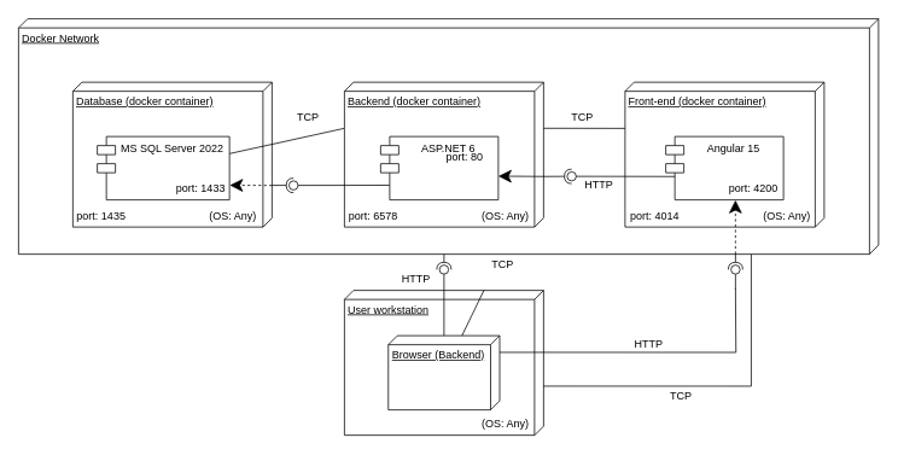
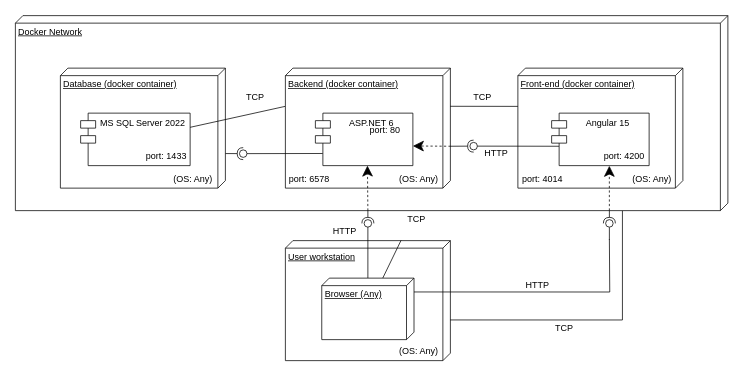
  <mxCell id="0" />
  <mxCell id="1" parent="0" />
  <mxCell id="2" value="Docker Network" style="verticalAlign=top;align=left;spacingTop=8;spacingLeft=2;spacingRight=12;shape=cube;size=10;direction=south;fontStyle=4;html=1;" parent="1" vertex="1"><mxGeometry x="20" y="20" width="950" height="260" as="geometry" /></mxCell>
  <mxCell id="3" value="Database (docker container)" style="verticalAlign=top;align=left;spacingTop=8;spacingLeft=2;spacingRight=12;shape=cube;size=10;direction=south;fontStyle=4;html=1;" parent="1" vertex="1"><mxGeometry x="80" y="90" width="220" height="160" as="geometry" /></mxCell>
  <mxCell id="4" value="MS SQL Server 2022" style="shape=module;align=left;spacingLeft=20;align=center;verticalAlign=top;" parent="1" vertex="1"><mxGeometry x="107" y="150" width="146" height="70" as="geometry" /></mxCell>
  <mxCell id="5" value="Backend (docker container)" style="verticalAlign=top;align=left;spacingTop=8;spacingLeft=2;spacingRight=12;shape=cube;size=10;direction=south;fontStyle=4;html=1;" parent="1" vertex="1"><mxGeometry x="380" y="90" width="220" height="160" as="geometry" /></mxCell>
  <mxCell id="6" value="ASP.NET 6" style="shape=module;align=left;spacingLeft=20;align=center;verticalAlign=top;" parent="1" vertex="1"><mxGeometry x="420" y="150" width="130" height="70" as="geometry" /></mxCell>
  <mxCell id="7" value="Front-end (docker container)" style="verticalAlign=top;align=left;spacingTop=8;spacingLeft=2;spacingRight=12;shape=cube;size=10;direction=south;fontStyle=4;html=1;" parent="1" vertex="1"><mxGeometry x="690" y="90" width="220" height="160" as="geometry" /></mxCell>
  <mxCell id="8" value="Angular 15" style="shape=module;align=left;spacingLeft=20;align=center;verticalAlign=top;" parent="1" vertex="1"><mxGeometry x="735" y="150" width="130" height="70" as="geometry" /></mxCell>
  <mxCell id="9" value="User workstation" style="verticalAlign=top;align=left;spacingTop=8;spacingLeft=2;spacingRight=12;shape=cube;size=10;direction=south;fontStyle=4;html=1;" parent="1" vertex="1"><mxGeometry x="380" y="320" width="220" height="160" as="geometry" /></mxCell>
- <mxCell id="10" value="port: 1435" style="text;align=center;fontStyle=0;verticalAlign=middle;spacingLeft=3;spacingRight=3;strokeColor=none;rotatable=0;points=[[0,0.5],[1,0.5]];portConstraint=eastwest;" parent="1" vertex="1"><mxGeometry x="80" y="224" width="63" height="26" as="geometry" /></mxCell>
  <mxCell id="11" value="port: 6578" style="text;align=center;fontStyle=0;verticalAlign=middle;spacingLeft=3;spacingRight=3;strokeColor=none;rotatable=0;points=[[0,0.5],[1,0.5]];portConstraint=eastwest;" parent="1" vertex="1"><mxGeometry x="380" y="224" width="64" height="26" as="geometry" /></mxCell>
  <mxCell id="12" value="port: 4014" style="text;align=center;fontStyle=0;verticalAlign=middle;spacingLeft=3;spacingRight=3;strokeColor=none;rotatable=0;points=[[0,0.5],[1,0.5]];portConstraint=eastwest;" parent="1" vertex="1"><mxGeometry x="690" y="224" width="66" height="26" as="geometry" /></mxCell>
  <mxCell id="13" value="port: 1433" style="text;align=center;fontStyle=0;verticalAlign=middle;spacingLeft=3;spacingRight=3;strokeColor=none;rotatable=0;points=[[0,0.5],[1,0.5]];portConstraint=eastwest;" parent="1" vertex="1"><mxGeometry x="190" y="194" width="63" height="26" as="geometry" /></mxCell>
  <mxCell id="14" value="port: 80" style="text;align=center;fontStyle=0;verticalAlign=middle;spacingLeft=3;spacingRight=3;strokeColor=none;rotatable=0;points=[[0,0.5],[1,0.5]];portConstraint=eastwest;" parent="1" vertex="1"><mxGeometry x="486" y="159" width="54" height="26" as="geometry" /></mxCell>
  <mxCell id="15" value="port: 4200" style="text;align=center;fontStyle=0;verticalAlign=middle;spacingLeft=3;spacingRight=3;strokeColor=none;rotatable=0;points=[[0,0.5],[1,0.5]];portConstraint=eastwest;" parent="1" vertex="1"><mxGeometry x="799" y="194" width="66" height="26" as="geometry" /></mxCell>
  <mxCell id="16" value="" style="endArrow=none;html=1;rounded=0;entryX=1.001;entryY=0.148;entryDx=0;entryDy=0;entryPerimeter=0;edgeStyle=orthogonalEdgeStyle;exitX=0.661;exitY=0.001;exitDx=0;exitDy=0;exitPerimeter=0;" parent="1" source="9" target="2" edge="1"><mxGeometry relative="1" as="geometry"><mxPoint x="601" y="425" as="sourcePoint" /><mxPoint x="780" y="390" as="targetPoint" /></mxGeometry></mxCell>
  <mxCell id="17" value="TCP" style="text;html=1;strokeColor=none;fillColor=none;align=center;verticalAlign=middle;whiteSpace=wrap;rounded=0;" parent="1" vertex="1"><mxGeometry x="733" y="426" width="38" height="21" as="geometry" /></mxCell>
  <mxCell id="18" value="" style="endArrow=none;html=1;rounded=0;exitX=-0.002;exitY=0.299;exitDx=0;exitDy=0;exitPerimeter=0;" parent="1" source="9" target="21" edge="1"><mxGeometry width="50" height="50" relative="1" as="geometry"><mxPoint x="480" y="280" as="sourcePoint" /><mxPoint x="530" y="230" as="targetPoint" /></mxGeometry></mxCell>
  <mxCell id="19" value="" style="endArrow=none;html=1;rounded=0;exitX=0.318;exitY=0.001;exitDx=0;exitDy=0;exitPerimeter=0;" parent="1" source="5" edge="1"><mxGeometry width="50" height="50" relative="1" as="geometry"><mxPoint x="580" y="170" as="sourcePoint" /><mxPoint x="690" y="141" as="targetPoint" /></mxGeometry></mxCell>
  <mxCell id="20" value="" style="endArrow=none;html=1;rounded=0;exitX=0.319;exitY=1.002;exitDx=0;exitDy=0;exitPerimeter=0;" parent="1" source="5" target="4" edge="1"><mxGeometry width="50" height="50" relative="1" as="geometry"><mxPoint x="360" y="210" as="sourcePoint" /><mxPoint x="660" y="120" as="targetPoint" /></mxGeometry></mxCell>
- <mxCell id="21" value="Browser (Backend)" style="verticalAlign=top;align=left;spacingTop=8;spacingLeft=2;spacingRight=12;shape=cube;size=10;direction=south;fontStyle=4;html=1;whiteSpace=wrap;" parent="1" vertex="1"><mxGeometry x="428.5" y="370" width="123" height="82" as="geometry" /></mxCell>
+ <mxCell id="21" value="Browser (Any)" style="verticalAlign=top;align=left;spacingTop=8;spacingLeft=2;spacingRight=12;shape=cube;size=10;direction=south;fontStyle=4;html=1;whiteSpace=wrap;" parent="1" vertex="1"><mxGeometry x="428.5" y="370" width="123" height="82" as="geometry" /></mxCell>
  <mxCell id="22" value="(OS: Any)" style="text;align=center;fontStyle=0;verticalAlign=middle;spacingLeft=3;spacingRight=3;strokeColor=none;rotatable=0;points=[[0,0.5],[1,0.5]];portConstraint=eastwest;" parent="1" vertex="1"><mxGeometry x="526" y="224" width="64" height="26" as="geometry" /></mxCell>
  <mxCell id="23" value="(OS: Any)" style="text;align=center;fontStyle=0;verticalAlign=middle;spacingLeft=3;spacingRight=3;strokeColor=none;rotatable=0;points=[[0,0.5],[1,0.5]];portConstraint=eastwest;" parent="1" vertex="1"><mxGeometry x="837" y="224" width="64" height="26" as="geometry" /></mxCell>
  <mxCell id="24" value="(OS: Any)" style="text;align=center;fontStyle=0;verticalAlign=middle;spacingLeft=3;spacingRight=3;strokeColor=none;rotatable=0;points=[[0,0.5],[1,0.5]];portConstraint=eastwest;" parent="1" vertex="1"><mxGeometry x="225" y="224" width="64" height="26" as="geometry" /></mxCell>
  <mxCell id="25" value="(OS: Any)" style="text;align=center;fontStyle=0;verticalAlign=middle;spacingLeft=3;spacingRight=3;strokeColor=none;rotatable=0;points=[[0,0.5],[1,0.5]];portConstraint=eastwest;" vertex="1" parent="1"><mxGeometry x="526" y="454" width="64" height="26" as="geometry" /></mxCell>
  <mxCell id="26" value="" style="endArrow=classic;dashed=1;endFill=1;endSize=12;html=1;rounded=0;entryX=0.196;entryY=1.009;entryDx=0;entryDy=0;entryPerimeter=0;" edge="1" parent="1" target="15"><mxGeometry width="160" relative="1" as="geometry"><mxPoint x="812" y="280" as="sourcePoint" /><mxPoint x="790" y="220" as="targetPoint" /></mxGeometry></mxCell>
  <mxCell id="27" value="" style="rounded=0;orthogonalLoop=1;jettySize=auto;html=1;endArrow=none;endFill=0;sketch=0;sourcePerimeterSpacing=0;targetPerimeterSpacing=0;exitX=0.225;exitY=0;exitDx=0;exitDy=0;exitPerimeter=0;edgeStyle=orthogonalEdgeStyle;" edge="1" parent="1" source="21"><mxGeometry relative="1" as="geometry"><mxPoint x="552" y="388" as="sourcePoint" /><mxPoint x="812" y="318" as="targetPoint" /></mxGeometry></mxCell>
  <mxCell id="28" value="" style="rounded=0;orthogonalLoop=1;jettySize=auto;html=1;endArrow=none;endFill=0;sketch=0;sourcePerimeterSpacing=0;targetPerimeterSpacing=0;" edge="1" target="30" parent="1"><mxGeometry relative="1" as="geometry"><mxPoint x="812" y="319" as="sourcePoint" /></mxGeometry></mxCell>
  <mxCell id="29" value="" style="rounded=0;orthogonalLoop=1;jettySize=auto;html=1;endArrow=halfCircle;endFill=0;entryX=0.5;entryY=0.5;endSize=6;strokeWidth=1;sketch=0;entryDx=0;entryDy=0;" edge="1" target="30" parent="1"><mxGeometry relative="1" as="geometry"><mxPoint x="812" y="280" as="sourcePoint" /></mxGeometry></mxCell>
  <mxCell id="30" value="" style="ellipse;whiteSpace=wrap;html=1;align=center;aspect=fixed;resizable=0;points=[];outlineConnect=0;sketch=0;flipV=1;" vertex="1" parent="1"><mxGeometry x="807" y="292" width="10" height="10" as="geometry" /></mxCell>
  <mxCell id="31" value="HTTP" style="text;html=1;strokeColor=none;fillColor=none;align=center;verticalAlign=middle;whiteSpace=wrap;rounded=0;" vertex="1" parent="1"><mxGeometry x="696" y="369" width="41" height="20" as="geometry" /></mxCell>
  <mxCell id="32" value="TCP" style="text;html=1;strokeColor=none;fillColor=none;align=center;verticalAlign=middle;whiteSpace=wrap;rounded=0;" vertex="1" parent="1"><mxGeometry x="534" y="280" width="42" height="24" as="geometry" /></mxCell>
  <mxCell id="33" value="" style="rounded=0;orthogonalLoop=1;jettySize=auto;html=1;endArrow=halfCircle;endFill=0;entryX=0.5;entryY=0.5;endSize=6;strokeWidth=1;sketch=0;entryDx=0;entryDy=0;" edge="1" parent="1" target="34"><mxGeometry relative="1" as="geometry"><mxPoint x="490" y="280" as="sourcePoint" /></mxGeometry></mxCell>
  <mxCell id="34" value="" style="ellipse;whiteSpace=wrap;html=1;align=center;aspect=fixed;resizable=0;points=[];outlineConnect=0;sketch=0;flipV=1;" vertex="1" parent="1"><mxGeometry x="485" y="292" width="10" height="10" as="geometry" /></mxCell>
  <mxCell id="35" value="" style="endArrow=none;html=1;rounded=0;exitX=-0.002;exitY=0.5;exitDx=0;exitDy=0;exitPerimeter=0;" edge="1" parent="1" source="21" target="34"><mxGeometry width="50" height="50" relative="1" as="geometry"><mxPoint x="490" y="367" as="sourcePoint" /><mxPoint x="489.9" y="311" as="targetPoint" /></mxGeometry></mxCell>
+ <mxCell id="36" value="" style="endArrow=classic;dashed=1;endFill=1;endSize=12;html=1;rounded=0;exitX=0;exitY=0;exitDx=260;exitDy=480;exitPerimeter=0;entryX=0.534;entryY=0.999;entryDx=0;entryDy=0;entryPerimeter=0;" edge="1" parent="1" source="2" target="6"><mxGeometry width="160" relative="1" as="geometry"><mxPoint x="489.66" y="272" as="sourcePoint" /><mxPoint x="490" y="223" as="targetPoint" /></mxGeometry></mxCell>
  <mxCell id="37" value="HTTP" style="text;html=1;strokeColor=none;fillColor=none;align=center;verticalAlign=middle;whiteSpace=wrap;rounded=0;" vertex="1" parent="1"><mxGeometry x="439" y="297" width="41" height="20" as="geometry" /></mxCell>
  <mxCell id="38" value="TCP" style="text;html=1;strokeColor=none;fillColor=none;align=center;verticalAlign=middle;whiteSpace=wrap;rounded=0;" vertex="1" parent="1"><mxGeometry x="622" y="117" width="42" height="24" as="geometry" /></mxCell>
  <mxCell id="39" value="" style="rounded=0;orthogonalLoop=1;jettySize=auto;html=1;endArrow=halfCircle;endFill=0;entryX=0.5;entryY=0.5;endSize=6;strokeWidth=1;sketch=0;entryDx=0;entryDy=0;exitX=0.651;exitY=-0.001;exitDx=0;exitDy=0;exitPerimeter=0;" edge="1" parent="1" target="40" source="5"><mxGeometry relative="1" as="geometry"><mxPoint x="631" y="177" as="sourcePoint" /></mxGeometry></mxCell>
  <mxCell id="40" value="" style="ellipse;whiteSpace=wrap;html=1;align=center;aspect=fixed;resizable=0;points=[];outlineConnect=0;sketch=0;flipV=1;" vertex="1" parent="1"><mxGeometry x="626" y="189" width="10" height="10" as="geometry" /></mxCell>
  <mxCell id="41" value="" style="endArrow=none;html=1;rounded=0;entryX=0.076;entryY=0.631;entryDx=0;entryDy=0;entryPerimeter=0;" edge="1" parent="1" source="40" target="8"><mxGeometry width="50" height="50" relative="1" as="geometry"><mxPoint x="640" y="194" as="sourcePoint" /><mxPoint x="730" y="194" as="targetPoint" /></mxGeometry></mxCell>
- <mxCell id="42" value="" style="endArrow=classic;dashed=0;endFill=1;endSize=12;html=1;rounded=0;exitX=0.651;exitY=-0.002;exitDx=0;exitDy=0;exitPerimeter=0;entryX=1;entryY=0.626;entryDx=0;entryDy=0;entryPerimeter=0;" edge="1" parent="1" source="5" target="6"><mxGeometry width="160" relative="1" as="geometry"><mxPoint x="573" y="215" as="sourcePoint" /><mxPoint x="572" y="155" as="targetPoint" /></mxGeometry></mxCell>
+ <mxCell id="42" value="" style="endArrow=classic;dashed=1;endFill=1;endSize=12;html=1;rounded=0;exitX=0.651;exitY=-0.002;exitDx=0;exitDy=0;exitPerimeter=0;entryX=1;entryY=0.626;entryDx=0;entryDy=0;entryPerimeter=0;" edge="1" parent="1" source="5" target="6"><mxGeometry width="160" relative="1" as="geometry"><mxPoint x="573" y="215" as="sourcePoint" /><mxPoint x="572" y="155" as="targetPoint" /></mxGeometry></mxCell>
  <mxCell id="43" value="HTTP" style="text;html=1;strokeColor=none;fillColor=none;align=center;verticalAlign=middle;whiteSpace=wrap;rounded=0;" vertex="1" parent="1"><mxGeometry x="641" y="194" width="41" height="20" as="geometry" /></mxCell>
  <mxCell id="44" value="" style="rounded=0;orthogonalLoop=1;jettySize=auto;html=1;endArrow=halfCircle;endFill=0;entryX=0.5;entryY=0.5;endSize=6;strokeWidth=1;sketch=0;entryDx=0;entryDy=0;exitX=0.712;exitY=-0.001;exitDx=0;exitDy=0;exitPerimeter=0;" edge="1" parent="1" target="45" source="3"><mxGeometry relative="1" as="geometry"><mxPoint x="304" y="204" as="sourcePoint" /></mxGeometry></mxCell>
  <mxCell id="45" value="" style="ellipse;whiteSpace=wrap;html=1;align=center;aspect=fixed;resizable=0;points=[];outlineConnect=0;sketch=0;flipV=1;" vertex="1" parent="1"><mxGeometry x="318.78" y="199" width="10" height="10" as="geometry" /></mxCell>
  <mxCell id="46" value="" style="endArrow=none;html=1;rounded=0;exitX=0.075;exitY=0.769;exitDx=0;exitDy=0;exitPerimeter=0;" edge="1" parent="1" source="6" target="45"><mxGeometry width="50" height="50" relative="1" as="geometry"><mxPoint x="413" y="203.5" as="sourcePoint" /><mxPoint x="333" y="204.5" as="targetPoint" /></mxGeometry></mxCell>
- <mxCell id="47" value="" style="endArrow=classic;dashed=1;endFill=1;endSize=12;html=1;rounded=0;exitX=0.713;exitY=0;exitDx=0;exitDy=0;exitPerimeter=0;entryX=1.002;entryY=0.769;entryDx=0;entryDy=0;entryPerimeter=0;" edge="1" parent="1" source="3" target="4"><mxGeometry width="160" relative="1" as="geometry"><mxPoint x="295" y="203.81" as="sourcePoint" /><mxPoint x="245" y="203.81" as="targetPoint" /></mxGeometry></mxCell>
  <mxCell id="48" value="TCP" style="text;html=1;strokeColor=none;fillColor=none;align=center;verticalAlign=middle;whiteSpace=wrap;rounded=0;" vertex="1" parent="1"><mxGeometry x="318.78" y="117" width="42" height="24" as="geometry" /></mxCell>
